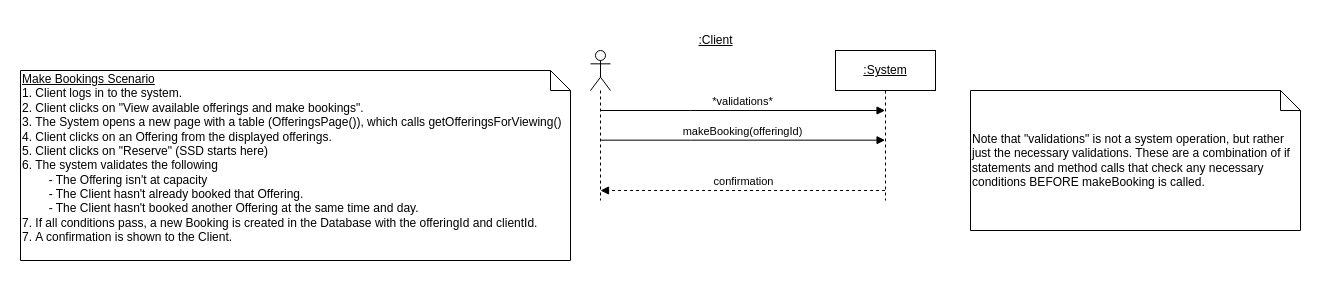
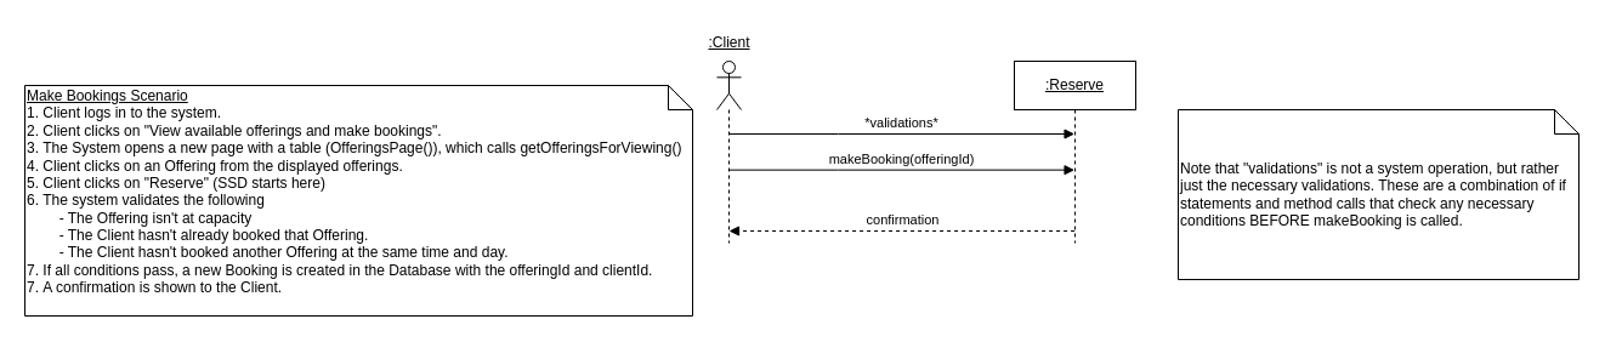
  <mxCell id="0" />
  <mxCell id="1" parent="0" />
  <mxCell id="2" value="" style="shape=umlLifeline;perimeter=lifelinePerimeter;whiteSpace=wrap;html=1;container=1;dropTarget=0;collapsible=0;recursiveResize=0;outlineConnect=0;portConstraint=eastwest;newEdgeStyle={&quot;curved&quot;:0,&quot;rounded&quot;:0};participant=umlActor;" parent="1" vertex="1"><mxGeometry x="590" y="50" width="20" height="150" as="geometry" /></mxCell>
- <mxCell id="3" value="&lt;u&gt;:Client&lt;/u&gt;" style="text;html=1;align=center;verticalAlign=middle;resizable=0;points=[];autosize=1;strokeColor=none;fillColor=none;" parent="1" vertex="1"><mxGeometry x="685" y="25" width="60" height="30" as="geometry" /></mxCell>
- <mxCell id="4" value="&lt;u&gt;:System&lt;/u&gt;" style="shape=umlLifeline;perimeter=lifelinePerimeter;whiteSpace=wrap;html=1;container=1;dropTarget=0;collapsible=0;recursiveResize=0;outlineConnect=0;portConstraint=eastwest;newEdgeStyle={&quot;curved&quot;:0,&quot;rounded&quot;:0};" parent="1" vertex="1"><mxGeometry x="835" y="50" width="100" height="150" as="geometry" /></mxCell>
+ <mxCell id="3" value="&lt;u&gt;:Client&lt;/u&gt;" style="text;html=1;align=center;verticalAlign=middle;resizable=0;points=[];autosize=1;strokeColor=none;fillColor=none;" parent="1" vertex="1"><mxGeometry x="570" y="20" width="60" height="30" as="geometry" /></mxCell>
+ <mxCell id="4" value="&lt;u&gt;:Reserve&lt;/u&gt;" style="shape=umlLifeline;perimeter=lifelinePerimeter;whiteSpace=wrap;html=1;container=1;dropTarget=0;collapsible=0;recursiveResize=0;outlineConnect=0;portConstraint=eastwest;newEdgeStyle={&quot;curved&quot;:0,&quot;rounded&quot;:0};" parent="1" vertex="1"><mxGeometry x="835" y="50" width="100" height="150" as="geometry" /></mxCell>
  <mxCell id="5" value="makeBooking(offeringId)" style="html=1;verticalAlign=bottom;endArrow=block;edgeStyle=elbowEdgeStyle;elbow=vertical;curved=0;rounded=0;" parent="1" edge="1"><mxGeometry relative="1" as="geometry"><mxPoint x="599.999" y="139.66" as="sourcePoint" /><Array as="points"><mxPoint x="690.07" y="139.66" /></Array><mxPoint x="884.57" y="139.66" as="targetPoint" /><mxPoint as="offset" /></mxGeometry></mxCell>
  <mxCell id="6" value="confirmation" style="html=1;verticalAlign=bottom;endArrow=block;edgeStyle=elbowEdgeStyle;elbow=vertical;curved=0;rounded=0;dashed=1;" parent="1" edge="1"><mxGeometry x="0.0" relative="1" as="geometry"><mxPoint x="884.57" y="190" as="sourcePoint" /><Array as="points"><mxPoint x="690.07" y="190" /></Array><mxPoint x="599.999" y="190" as="targetPoint" /><mxPoint as="offset" /></mxGeometry></mxCell>
  <mxCell id="7" value="&lt;u&gt;Make Bookings Scenario&lt;/u&gt;&lt;div&gt;1. Client logs in to the system.&lt;/div&gt;&lt;div&gt;2. Client clicks on &quot;View available offerings and make bookings&quot;.&lt;/div&gt;&lt;div&gt;3. The System opens a new page with a table (OfferingsPage()), which calls&amp;nbsp;&lt;span style=&quot;background-color: initial;&quot;&gt;getOfferingsForViewing()&lt;/span&gt;&lt;/div&gt;&lt;div&gt;&lt;span style=&quot;background-color: initial;&quot;&gt;4.&amp;nbsp;&lt;/span&gt;&lt;span style=&quot;background-color: initial;&quot;&gt;Client clicks on an Offering from the displayed offerings.&amp;nbsp;&lt;/span&gt;&lt;/div&gt;&lt;div&gt;&lt;span style=&quot;background-color: initial;&quot;&gt;5. Client clicks on &quot;Reserve&quot; (SSD starts here)&lt;/span&gt;&lt;/div&gt;&lt;div&gt;&lt;span style=&quot;background-color: initial;&quot;&gt;6. The system validates the following&lt;/span&gt;&lt;/div&gt;&lt;div&gt;&lt;span style=&quot;background-color: initial;&quot;&gt;&lt;span style=&quot;white-space: pre;&quot;&gt;&#09;&lt;/span&gt;- The Offering isn't at capacity&lt;br&gt;&lt;/span&gt;&lt;/div&gt;&lt;div&gt;&lt;span style=&quot;background-color: initial;&quot;&gt;&lt;span style=&quot;white-space: pre;&quot;&gt;&#09;&lt;/span&gt;- The Client hasn't already booked that Offering.&lt;br&gt;&lt;/span&gt;&lt;/div&gt;&lt;div&gt;&lt;span style=&quot;background-color: initial;&quot;&gt;&lt;span style=&quot;white-space: pre;&quot;&gt;&#09;&lt;/span&gt;- The Client hasn't booked another Offering at the same time and day.&lt;br&gt;&lt;/span&gt;&lt;/div&gt;&lt;div&gt;7. If all conditions pass, a new Booking is created in the Database with the offeringId and clientId.&lt;/div&gt;&lt;div&gt;&lt;span style=&quot;background-color: initial;&quot;&gt;7.&amp;nbsp;&lt;/span&gt;&lt;span style=&quot;background-color: initial;&quot;&gt;A confirmation is shown to the Client.&amp;nbsp;&lt;/span&gt;&lt;/div&gt;&lt;div&gt;&lt;span style=&quot;background-color: initial;&quot;&gt;&lt;br&gt;&lt;/span&gt;&lt;/div&gt;" style="shape=note;size=20;whiteSpace=wrap;html=1;align=left;" parent="1" vertex="1"><mxGeometry x="20" y="70" width="550" height="190" as="geometry" /></mxCell>
  <mxCell id="8" value="*validations*" style="html=1;verticalAlign=bottom;endArrow=block;edgeStyle=elbowEdgeStyle;elbow=vertical;curved=0;rounded=0;" parent="1" edge="1"><mxGeometry relative="1" as="geometry"><mxPoint x="599.999" y="110" as="sourcePoint" /><Array as="points"><mxPoint x="690.07" y="110" /></Array><mxPoint x="884.57" y="110" as="targetPoint" /><mxPoint as="offset" /></mxGeometry></mxCell>
  <mxCell id="9" value="Note that &quot;validations&quot; is not a system operation, but rather just the necessary validations. These are a combination of if statements and method calls that check any necessary conditions BEFORE makeBooking is called." style="shape=note;size=20;whiteSpace=wrap;html=1;align=left;" parent="1" vertex="1"><mxGeometry x="970" y="90" width="330" height="140" as="geometry" /></mxCell>
